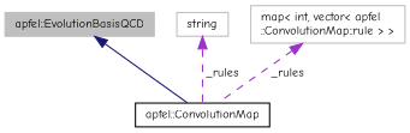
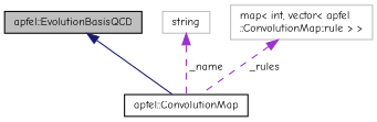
  digraph {
    fontname="Comic Neue"
    node [color=black fillcolor=white fontname="Comic Neue" fontsize=10 shape=record style=filled]
    edge [color=darkorchid3 dir=back fontname="Comic Neue" fontsize=10 labelfontname=Helvetica labelfontsize=10 style=dashed]
-   n1 [color=grey75 fillcolor=grey75 fontcolor=black height=0.2 label="apfel::EvolutionBasisQCD" width=0.4]
+   n1 [fillcolor=grey75 fontcolor=black height=0.2 label="apfel::EvolutionBasisQCD" width=0.4]
    n2 [height=0.2 label="apfel::ConvolutionMap" width=0.4]
    n3 [color=grey75 height=0.2 label=string width=0.4]
    n4 [color=grey75 height=0.2 label="map\< int, vector\< apfel\l::ConvolutionMap::rule \> \>" width=0.4]
    n1 -> n2 [color=midnightblue style=solid]
-   n3 -> n2 [label=" _rules"]
+   n3 -> n2 [label=" _name"]
    n4 -> n2 [label=" _rules"]
  }
